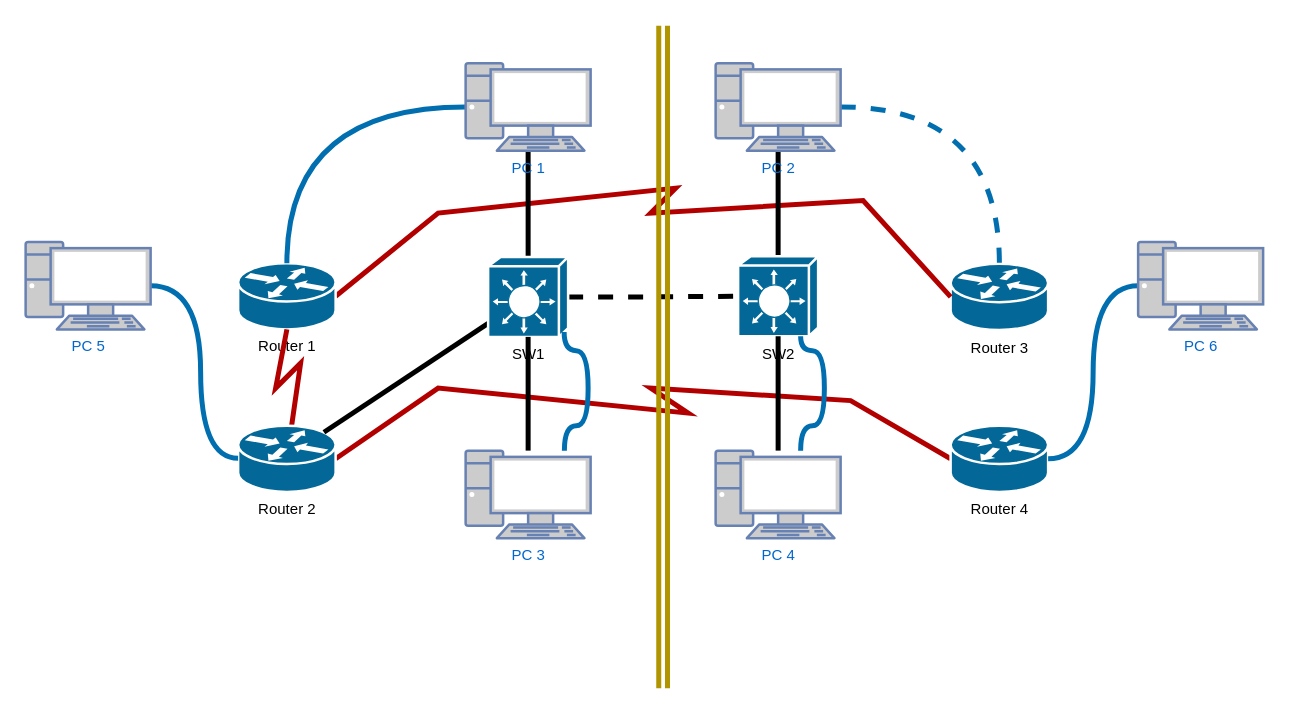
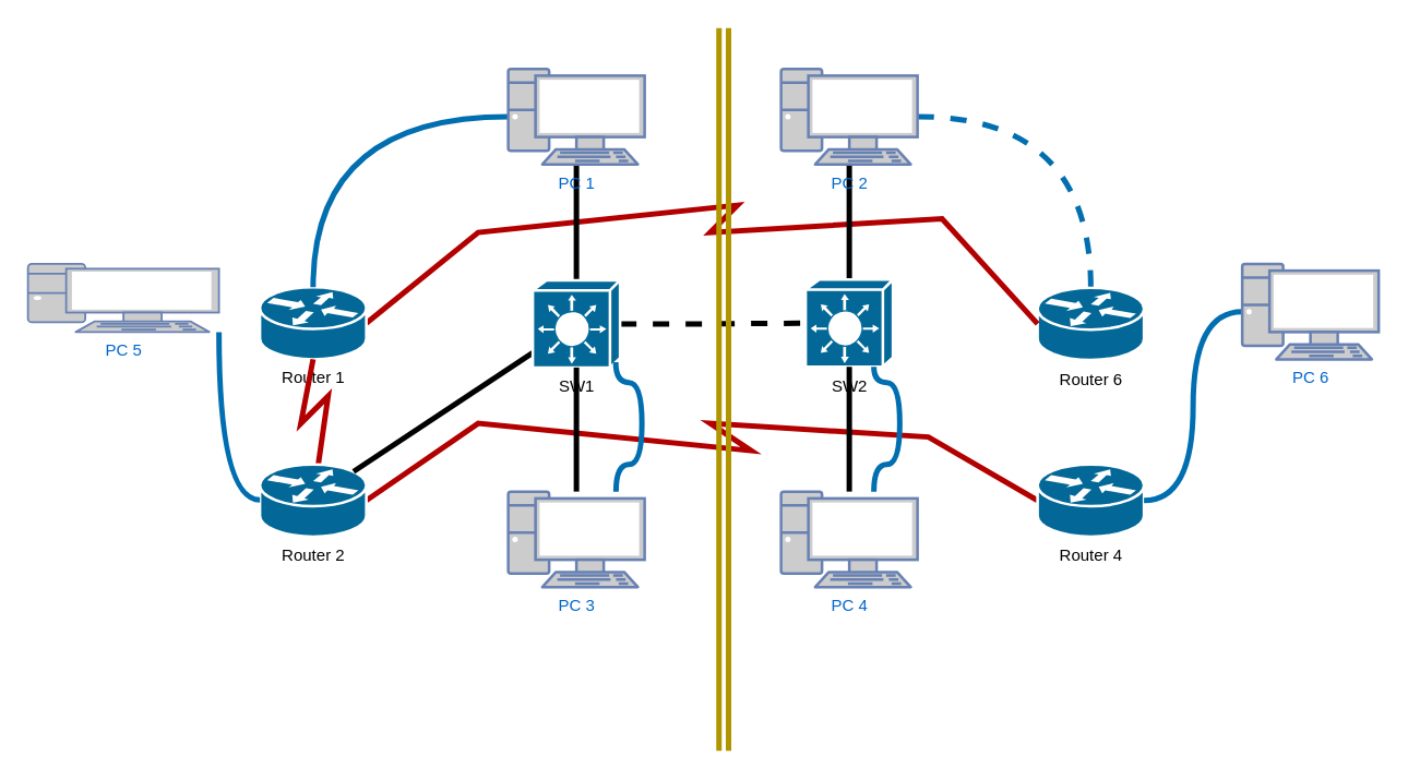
  <mxCell id="0" />
  <mxCell id="1" parent="0" />
- <mxCell id="2" value="Router 3" style="shape=mxgraph.cisco.routers.router;html=1;pointerEvents=1;dashed=0;fillColor=#036897;strokeColor=#ffffff;strokeWidth=2;verticalLabelPosition=bottom;verticalAlign=top;align=center;outlineConnect=0;" parent="1" vertex="1"><mxGeometry x="760" y="210.5" width="78" height="53" as="geometry" /></mxCell>
+ <mxCell id="2" value="Router 6" style="shape=mxgraph.cisco.routers.router;html=1;pointerEvents=1;dashed=0;fillColor=#036897;strokeColor=#ffffff;strokeWidth=2;verticalLabelPosition=bottom;verticalAlign=top;align=center;outlineConnect=0;" parent="1" vertex="1"><mxGeometry x="760" y="210.5" width="78" height="53" as="geometry" /></mxCell>
  <mxCell id="3" style="edgeStyle=none;rounded=0;orthogonalLoop=1;jettySize=auto;html=1;endArrow=none;endFill=0;strokeWidth=4;fillColor=#e51400;strokeColor=#B20000;entryX=0;entryY=0.5;entryDx=0;entryDy=0;entryPerimeter=0;exitX=1;exitY=0.5;exitDx=0;exitDy=0;exitPerimeter=0;" parent="1" source="4" target="2" edge="1"><mxGeometry relative="1" as="geometry"><Array as="points"><mxPoint x="350" y="170" /><mxPoint x="540" y="150" /><mxPoint x="520" y="170" /><mxPoint x="690" y="160" /></Array></mxGeometry></mxCell>
  <mxCell id="4" value="Router 1" style="shape=mxgraph.cisco.routers.router;html=1;pointerEvents=1;dashed=0;fillColor=#036897;strokeColor=#ffffff;strokeWidth=2;verticalLabelPosition=bottom;verticalAlign=top;align=center;outlineConnect=0;" parent="1" vertex="1"><mxGeometry x="190" y="210" width="78" height="53" as="geometry" /></mxCell>
  <mxCell id="5" style="rounded=0;orthogonalLoop=1;jettySize=auto;html=1;entryX=0;entryY=0.5;entryDx=0;entryDy=0;entryPerimeter=0;endArrow=none;endFill=0;strokeWidth=4;fillColor=#e51400;strokeColor=#B20000;exitX=1;exitY=0.5;exitDx=0;exitDy=0;exitPerimeter=0;" parent="1" source="7" target="14" edge="1"><mxGeometry relative="1" as="geometry"><Array as="points"><mxPoint x="350" y="310" /><mxPoint x="550" y="330" /><mxPoint x="520" y="310" /><mxPoint x="680" y="320" /></Array></mxGeometry></mxCell>
  <mxCell id="6" style="edgeStyle=none;rounded=0;orthogonalLoop=1;jettySize=auto;html=1;entryX=0.5;entryY=1;entryDx=0;entryDy=0;entryPerimeter=0;endArrow=none;endFill=0;strokeWidth=4;fillColor=#e51400;strokeColor=#B20000;" parent="1" source="7" target="4" edge="1"><mxGeometry relative="1" as="geometry"><Array as="points"><mxPoint x="240" y="290" /><mxPoint x="220" y="310" /></Array></mxGeometry></mxCell>
  <mxCell id="7" value="Router 2" style="shape=mxgraph.cisco.routers.router;html=1;pointerEvents=1;dashed=0;fillColor=#036897;strokeColor=#ffffff;strokeWidth=2;verticalLabelPosition=bottom;verticalAlign=top;align=center;outlineConnect=0;" parent="1" vertex="1"><mxGeometry x="190" y="340" width="78" height="53" as="geometry" /></mxCell>
  <mxCell id="8" style="edgeStyle=orthogonalEdgeStyle;rounded=0;orthogonalLoop=1;jettySize=auto;html=1;entryX=0;entryY=0.5;entryDx=0;entryDy=0;entryPerimeter=0;dashed=1;endArrow=none;endFill=0;strokeWidth=4;" parent="1" source="11" target="13" edge="1"><mxGeometry relative="1" as="geometry" /></mxCell>
  <mxCell id="9" style="rounded=0;orthogonalLoop=1;jettySize=auto;html=1;entryX=0.88;entryY=0.1;entryDx=0;entryDy=0;entryPerimeter=0;endArrow=none;endFill=0;strokeWidth=4;" parent="1" source="11" target="7" edge="1"><mxGeometry relative="1" as="geometry" /></mxCell>
  <mxCell id="10" style="edgeStyle=none;rounded=0;orthogonalLoop=1;jettySize=auto;html=1;entryX=0.5;entryY=1;entryDx=0;entryDy=0;entryPerimeter=0;endArrow=none;endFill=0;strokeWidth=4;" parent="1" source="11" target="16" edge="1"><mxGeometry relative="1" as="geometry" /></mxCell>
  <mxCell id="11" value="SW1" style="shape=mxgraph.cisco.switches.layer_3_switch;html=1;pointerEvents=1;dashed=0;fillColor=#036897;strokeColor=#ffffff;strokeWidth=2;verticalLabelPosition=bottom;verticalAlign=top;align=center;outlineConnect=0;" parent="1" vertex="1"><mxGeometry x="390" y="205" width="64" height="64" as="geometry" /></mxCell>
  <mxCell id="12" style="edgeStyle=none;rounded=0;orthogonalLoop=1;jettySize=auto;html=1;entryX=0.5;entryY=1;entryDx=0;entryDy=0;entryPerimeter=0;endArrow=none;endFill=0;strokeWidth=4;" parent="1" source="13" target="18" edge="1"><mxGeometry relative="1" as="geometry" /></mxCell>
  <mxCell id="13" value="SW2" style="shape=mxgraph.cisco.switches.layer_3_switch;html=1;pointerEvents=1;dashed=0;fillColor=#036897;strokeColor=#ffffff;strokeWidth=2;verticalLabelPosition=bottom;verticalAlign=top;align=center;outlineConnect=0;" parent="1" vertex="1"><mxGeometry x="590" y="204.5" width="64" height="64" as="geometry" /></mxCell>
  <mxCell id="14" value="Router 4" style="shape=mxgraph.cisco.routers.router;html=1;pointerEvents=1;dashed=0;fillColor=#036897;strokeColor=#ffffff;strokeWidth=2;verticalLabelPosition=bottom;verticalAlign=top;align=center;outlineConnect=0;" parent="1" vertex="1"><mxGeometry x="760" y="340" width="78" height="53" as="geometry" /></mxCell>
  <mxCell id="15" style="edgeStyle=orthogonalEdgeStyle;curved=1;rounded=0;orthogonalLoop=1;jettySize=auto;html=1;entryX=0.5;entryY=0;entryDx=0;entryDy=0;entryPerimeter=0;endArrow=none;endFill=0;strokeWidth=4;fillColor=#1ba1e2;strokeColor=#006EAF;" parent="1" source="16" target="4" edge="1"><mxGeometry relative="1" as="geometry" /></mxCell>
  <mxCell id="16" value="PC 1" style="fontColor=#0066CC;verticalAlign=top;verticalLabelPosition=bottom;labelPosition=center;align=center;html=1;outlineConnect=0;fillColor=#CCCCCC;strokeColor=#6881B3;gradientColor=none;gradientDirection=north;strokeWidth=2;shape=mxgraph.networks.pc;" parent="1" vertex="1"><mxGeometry x="372" y="50" width="100" height="70" as="geometry" /></mxCell>
  <mxCell id="17" style="edgeStyle=orthogonalEdgeStyle;curved=1;rounded=0;orthogonalLoop=1;jettySize=auto;html=1;entryX=0.5;entryY=0;entryDx=0;entryDy=0;entryPerimeter=0;endArrow=none;endFill=0;strokeWidth=4;fillColor=#1ba1e2;strokeColor=#006EAF;dashed=1;" parent="1" source="18" target="2" edge="1"><mxGeometry relative="1" as="geometry" /></mxCell>
  <mxCell id="18" value="PC 2" style="fontColor=#0066CC;verticalAlign=top;verticalLabelPosition=bottom;labelPosition=center;align=center;html=1;outlineConnect=0;fillColor=#CCCCCC;strokeColor=#6881B3;gradientColor=none;gradientDirection=north;strokeWidth=2;shape=mxgraph.networks.pc;" parent="1" vertex="1"><mxGeometry x="572" y="50" width="100" height="70" as="geometry" /></mxCell>
  <mxCell id="19" style="edgeStyle=none;rounded=0;orthogonalLoop=1;jettySize=auto;html=1;entryX=0.5;entryY=1;entryDx=0;entryDy=0;entryPerimeter=0;endArrow=none;endFill=0;strokeWidth=4;" parent="1" source="21" target="11" edge="1"><mxGeometry relative="1" as="geometry" /></mxCell>
  <mxCell id="20" style="edgeStyle=orthogonalEdgeStyle;rounded=0;orthogonalLoop=1;jettySize=auto;html=1;entryX=0.95;entryY=0.94;entryDx=0;entryDy=0;entryPerimeter=0;endArrow=none;endFill=0;strokeWidth=4;curved=1;fillColor=#1ba1e2;strokeColor=#006EAF;" parent="1" source="21" target="11" edge="1"><mxGeometry relative="1" as="geometry"><Array as="points"><mxPoint x="451" y="340" /><mxPoint x="470" y="340" /><mxPoint x="470" y="280" /><mxPoint x="451" y="280" /></Array></mxGeometry></mxCell>
  <mxCell id="21" value="PC 3" style="fontColor=#0066CC;verticalAlign=top;verticalLabelPosition=bottom;labelPosition=center;align=center;html=1;outlineConnect=0;fillColor=#CCCCCC;strokeColor=#6881B3;gradientColor=none;gradientDirection=north;strokeWidth=2;shape=mxgraph.networks.pc;" parent="1" vertex="1"><mxGeometry x="372" y="360" width="100" height="70" as="geometry" /></mxCell>
  <mxCell id="22" style="edgeStyle=none;rounded=0;orthogonalLoop=1;jettySize=auto;html=1;entryX=0.5;entryY=1;entryDx=0;entryDy=0;entryPerimeter=0;endArrow=none;endFill=0;strokeWidth=4;" parent="1" source="23" target="13" edge="1"><mxGeometry relative="1" as="geometry" /></mxCell>
  <mxCell id="23" value="PC 4" style="fontColor=#0066CC;verticalAlign=top;verticalLabelPosition=bottom;labelPosition=center;align=center;html=1;outlineConnect=0;fillColor=#CCCCCC;strokeColor=#6881B3;gradientColor=none;gradientDirection=north;strokeWidth=2;shape=mxgraph.networks.pc;" parent="1" vertex="1"><mxGeometry x="572" y="360" width="100" height="70" as="geometry" /></mxCell>
  <mxCell id="24" style="edgeStyle=orthogonalEdgeStyle;curved=1;rounded=0;orthogonalLoop=1;jettySize=auto;html=1;endArrow=none;endFill=0;strokeWidth=4;fillColor=#1ba1e2;strokeColor=#006EAF;" parent="1" source="25" target="7" edge="1"><mxGeometry relative="1" as="geometry"><Array as="points"><mxPoint x="160" y="228" /><mxPoint x="160" y="366" /></Array></mxGeometry></mxCell>
- <mxCell id="25" value="PC 5" style="fontColor=#0066CC;verticalAlign=top;verticalLabelPosition=bottom;labelPosition=center;align=center;html=1;outlineConnect=0;fillColor=#CCCCCC;strokeColor=#6881B3;gradientColor=none;gradientDirection=north;strokeWidth=2;shape=mxgraph.networks.pc;" parent="1" vertex="1"><mxGeometry x="20" y="193" width="100" height="70" as="geometry" /></mxCell>
+ <mxCell id="25" value="PC 5" style="fontColor=#0066CC;verticalAlign=top;verticalLabelPosition=bottom;labelPosition=center;align=center;html=1;outlineConnect=0;fillColor=#CCCCCC;strokeColor=#6881B3;gradientColor=none;gradientDirection=north;strokeWidth=2;shape=mxgraph.networks.pc;" parent="1" vertex="1"><mxGeometry x="20" y="193" width="140" height="50" as="geometry" /></mxCell>
  <mxCell id="26" style="edgeStyle=orthogonalEdgeStyle;rounded=0;orthogonalLoop=1;jettySize=auto;html=1;endArrow=none;endFill=0;strokeWidth=4;curved=1;fillColor=#1ba1e2;strokeColor=#006EAF;" parent="1" target="13" edge="1"><mxGeometry relative="1" as="geometry"><mxPoint x="640" y="360" as="sourcePoint" /><mxPoint x="640" y="265.16" as="targetPoint" /><Array as="points"><mxPoint x="640" y="340" /><mxPoint x="659" y="340" /><mxPoint x="659" y="280" /><mxPoint x="640" y="280" /></Array></mxGeometry></mxCell>
  <mxCell id="27" value="" style="endArrow=none;html=1;strokeWidth=4;shape=link;fillColor=#e3c800;strokeColor=#B09500;" parent="1" edge="1"><mxGeometry width="50" height="50" relative="1" as="geometry"><mxPoint x="530" y="550" as="sourcePoint" /><mxPoint x="530" y="20" as="targetPoint" /></mxGeometry></mxCell>
  <mxCell id="28" style="edgeStyle=orthogonalEdgeStyle;curved=1;rounded=0;orthogonalLoop=1;jettySize=auto;html=1;entryX=1;entryY=0.5;entryDx=0;entryDy=0;entryPerimeter=0;endArrow=none;endFill=0;strokeWidth=4;fillColor=#1ba1e2;strokeColor=#006EAF;" parent="1" source="29" target="14" edge="1"><mxGeometry relative="1" as="geometry" /></mxCell>
  <mxCell id="29" value="PC 6" style="fontColor=#0066CC;verticalAlign=top;verticalLabelPosition=bottom;labelPosition=center;align=center;html=1;outlineConnect=0;fillColor=#CCCCCC;strokeColor=#6881B3;gradientColor=none;gradientDirection=north;strokeWidth=2;shape=mxgraph.networks.pc;" parent="1" vertex="1"><mxGeometry x="910" y="193" width="100" height="70" as="geometry" /></mxCell>
